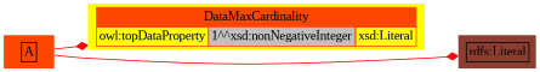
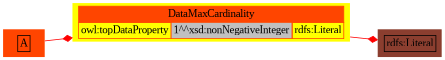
  digraph {
    fontname="Liberation Serif"
    rankdir=LR
    node [fontname="Liberation Serif" shape=plaintext style=filled]
    edge [arrowhead=diamond color=red fontname="Liberation Serif"]
    n1 [fillcolor=orangered label=< <table border='0' cellborder='1' cellspacing='0'> <tr>   <td>A</td>  </tr> </table> >]
-   n2 [color=orangered fillcolor=yellow1 label=< <table border='0' cellborder='1' cellspacing='0'>  <th port="header">   <td colspan='3' bgcolor='orangered'>DataMaxCardinality</td>  </th>  <tr>   <td>owl:topDataProperty</td>   <td bgcolor='gray'>1^^xsd:nonNegativeInteger</td>   <td>xsd:Literal</td>  </tr> </table> >]
+   n2 [color=orangered fillcolor=yellow1 label=< <table border='0' cellborder='1' cellspacing='0'>  <th port="header">   <td colspan='3' bgcolor='orangered'>DataMaxCardinality</td>  </th>  <tr>   <td>owl:topDataProperty</td>   <td bgcolor='gray'>1^^xsd:nonNegativeInteger</td>   <td>rdfs:Literal</td>  </tr> </table> >]
    n3 [fillcolor=coral4 label=< <table border='0' cellborder='1' cellspacing='0'> <tr>   <td>rdfs:Literal</td>  </tr> </table> >]
    n1 -> n2
-   n1 -> n3
+   n2 -> n3
  }
